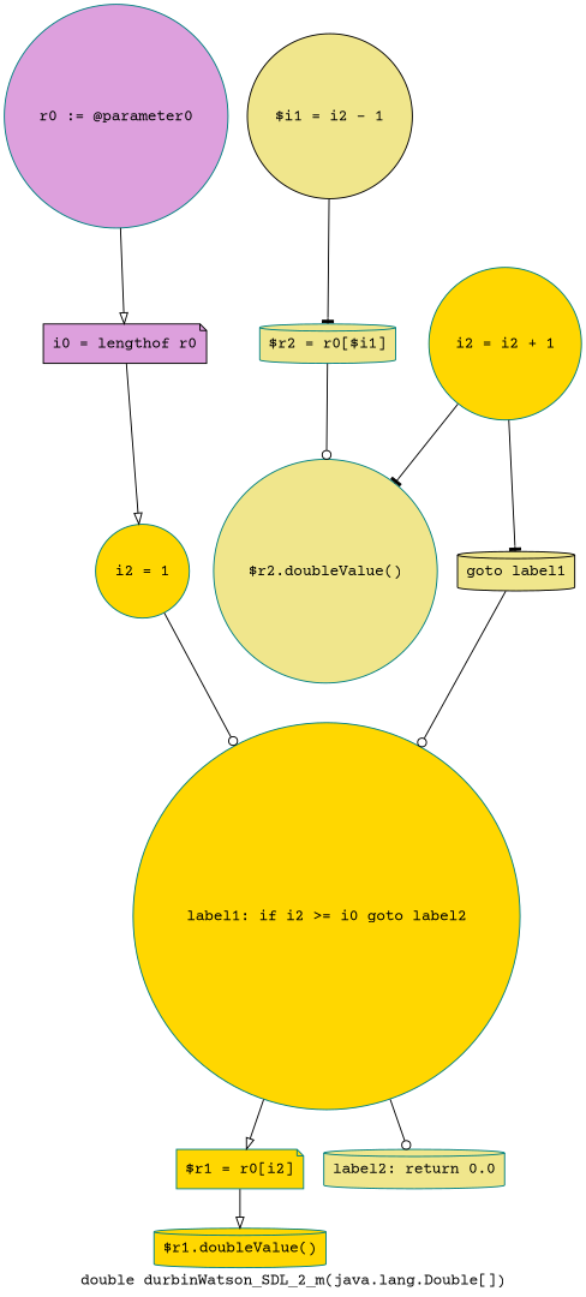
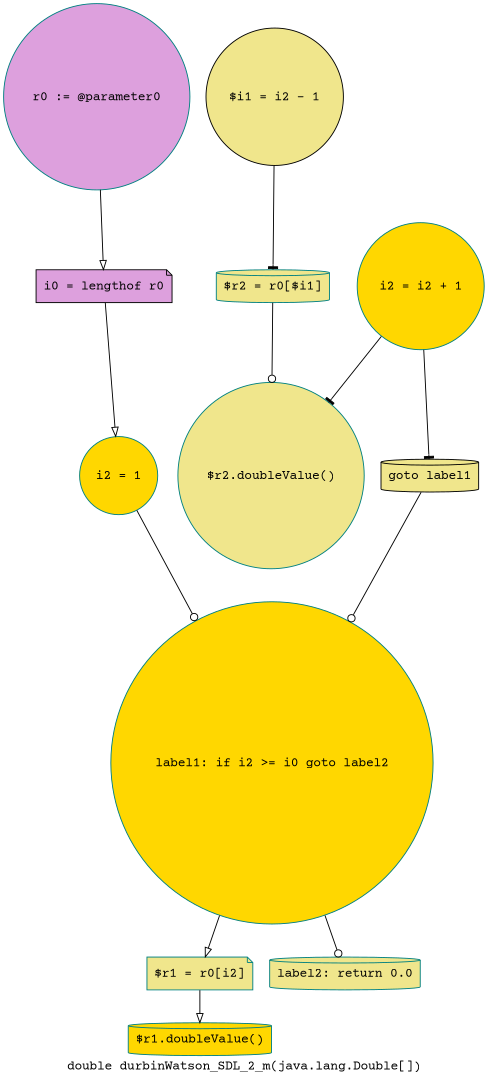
  digraph {
    fontname="Courier Prime"
    label="double durbinWatson_SDL_2_m(java.lang.Double[])"
    node [color=teal fillcolor=khaki fontname="Courier Prime" shape=circle style=filled]
    edge [arrowhead=onormal fontname="Courier Prime"]
    n1 [fillcolor=plum label="r0 := @parameter0"]
    n2 [color=black fillcolor=plum label="i0 = lengthof r0" shape=note]
    n3 [fillcolor=gold label="i2 = 1"]
    n4 [fillcolor=gold label="label1: if i2 >= i0 goto label2"]
-   n5 [fillcolor=gold label="$r1 = r0[i2]" shape=note]
+   n5 [label="$r1 = r0[i2]" shape=note]
    n6 [label="label2: return 0.0" shape=cylinder]
    n7 [fillcolor=gold label="$r1.doubleValue()" shape=cylinder]
    n8 [color=black label="$i1 = i2 - 1"]
    n9 [label="$r2 = r0[$i1]" shape=cylinder]
    n10 [label="$r2.doubleValue()"]
    n11 [fillcolor=gold label="i2 = i2 + 1"]
    n12 [color=black label="goto label1" shape=cylinder]
    n1 -> n2
    n2 -> n3
    n3 -> n4 [arrowhead=odot]
    n4 -> n5
    n4 -> n6 [arrowhead=odot]
    n5 -> n7
    n8 -> n9 [arrowhead=tee]
    n9 -> n10 [arrowhead=odot]
    n11 -> n10 [arrowhead=tee]
    n11 -> n12 [arrowhead=tee]
    n12 -> n4 [arrowhead=odot]
  }
